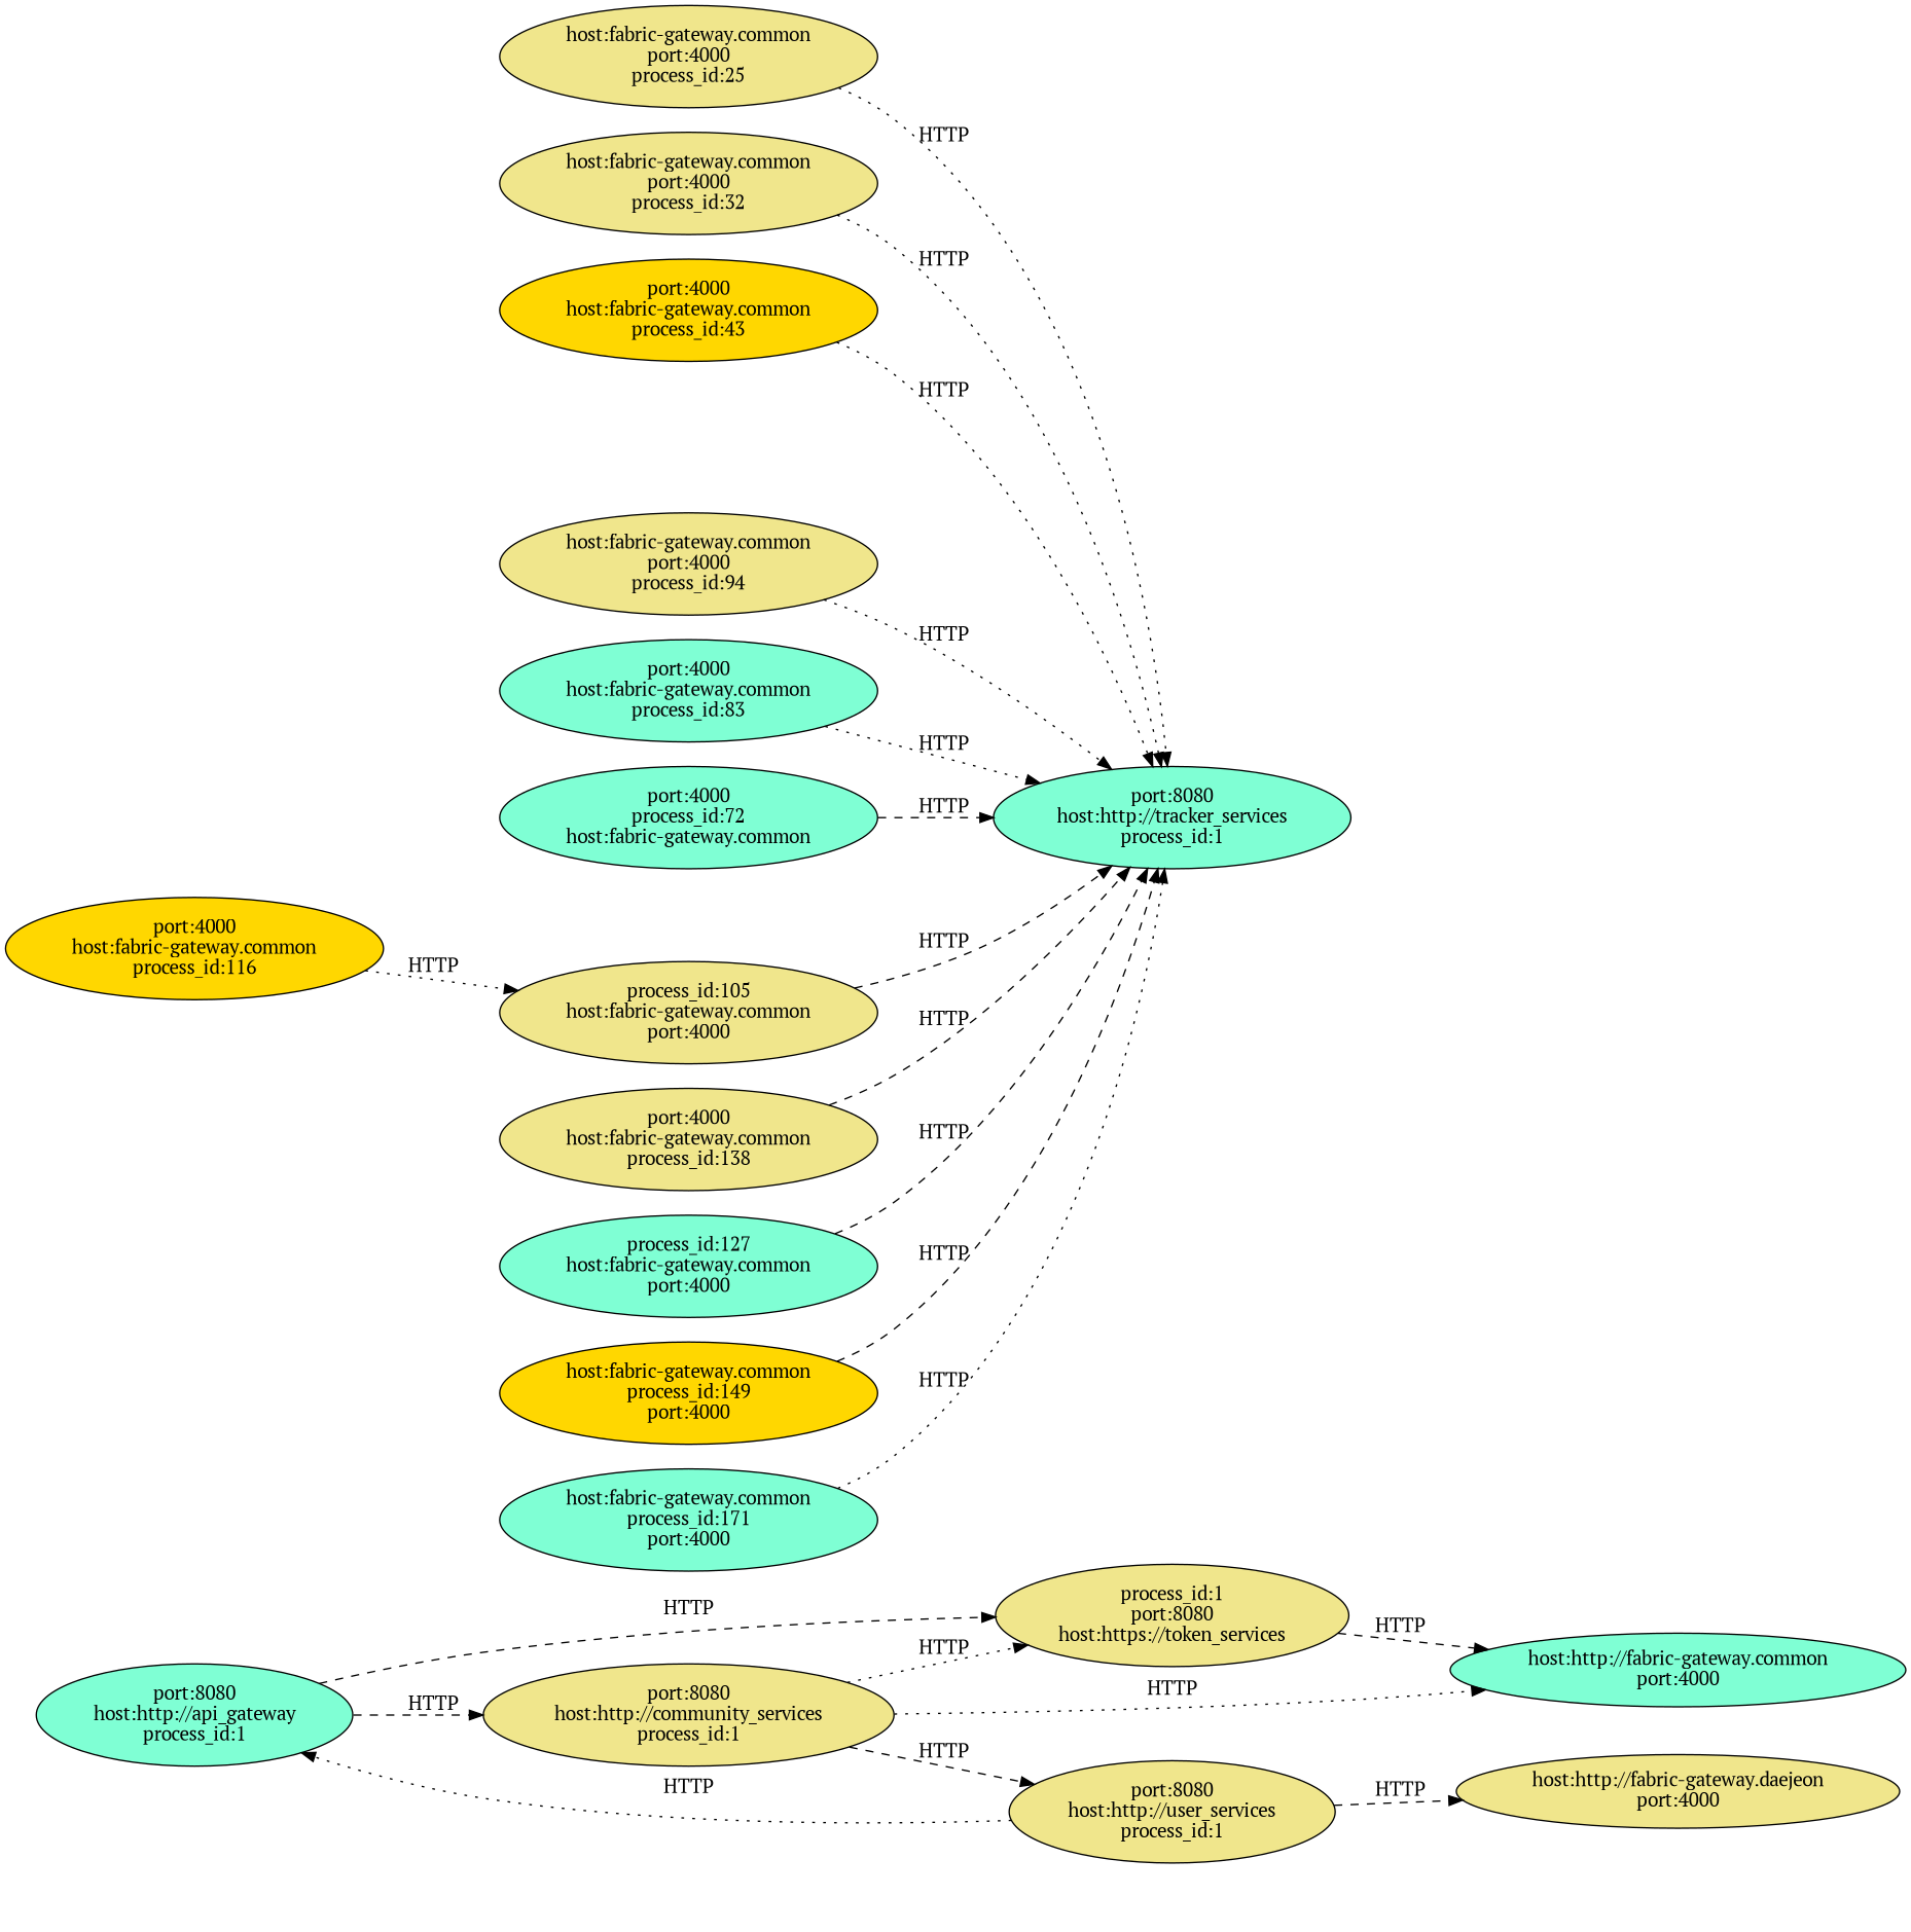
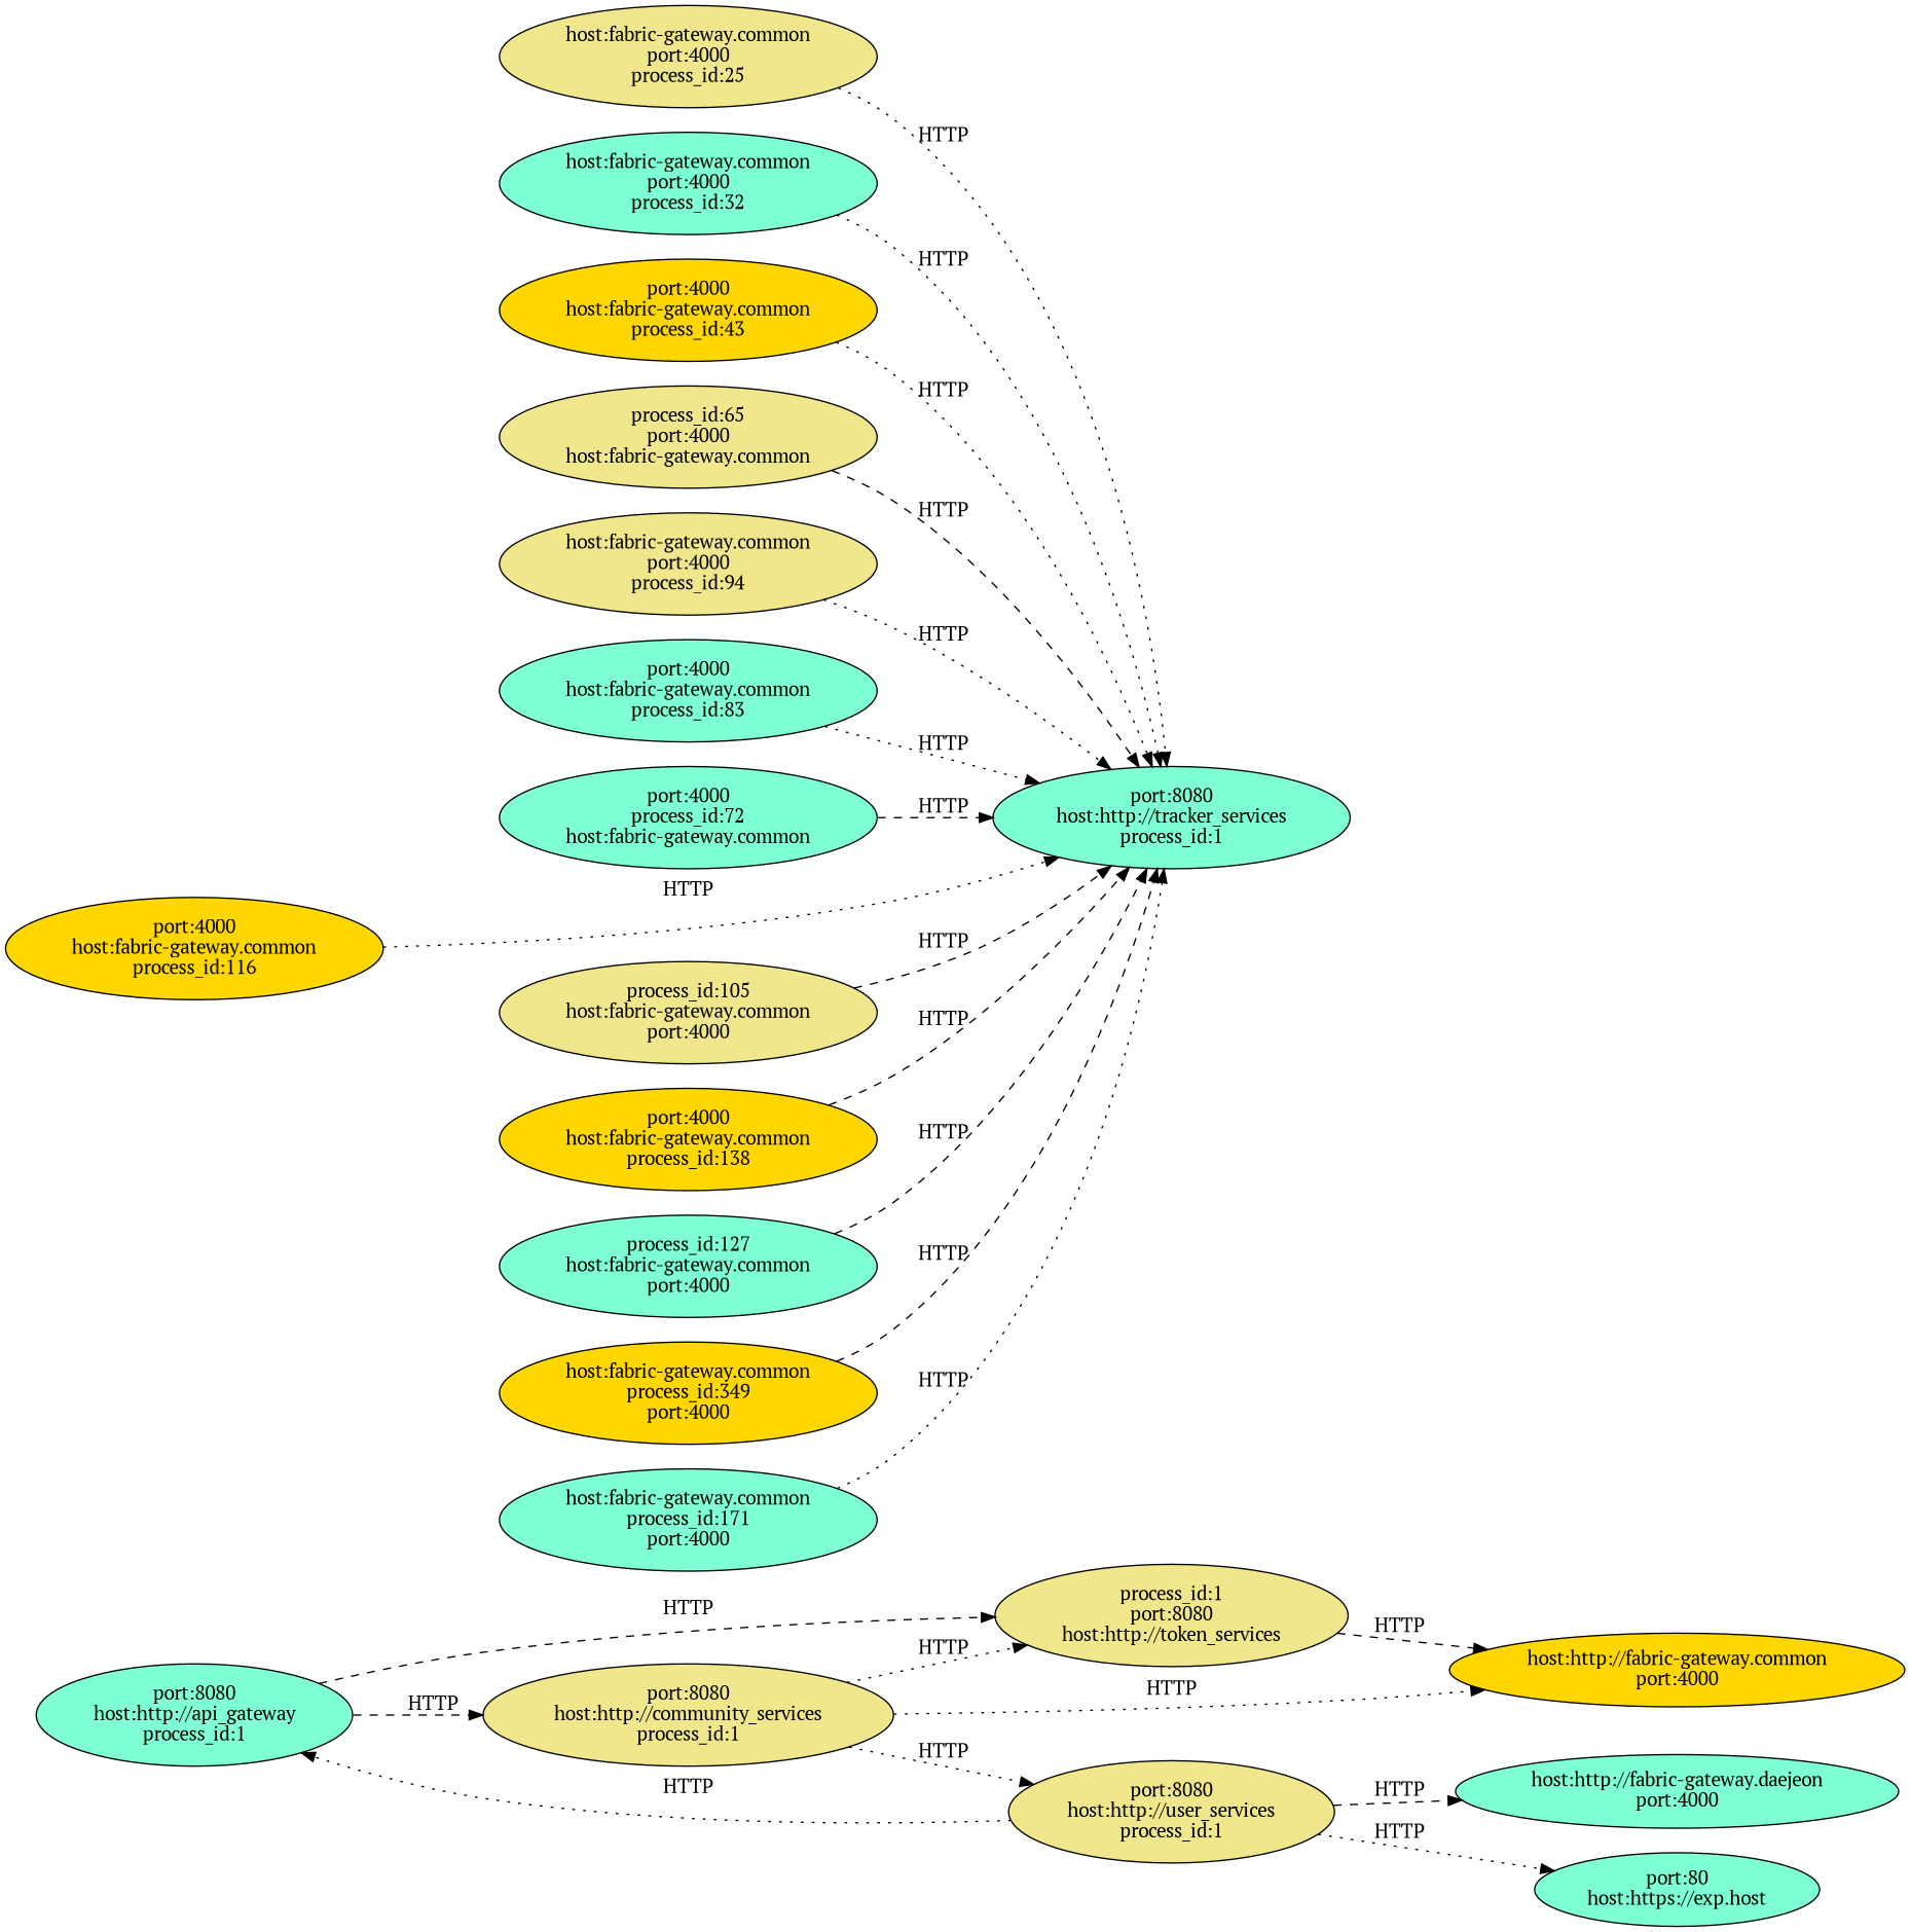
  digraph {
    fontname="PT Serif"
    rankdir=LR
    node [fillcolor=aquamarine fontname="PT Serif" style=filled]
    edge [fontname="PT Serif" style=dashed]
    n1 [label="port:8080\nhost:http://api_gateway\nprocess_id:1\n"]
    n2 [fillcolor=khaki label="port:8080\nhost:http://community_services\nprocess_id:1\n"]
-   n3 [fillcolor=khaki label="process_id:1\nport:8080\nhost:https://token_services\n"]
+   n3 [fillcolor=khaki label="process_id:1\nport:8080\nhost:http://token_services\n"]
    n4 [fillcolor=khaki label="port:8080\nhost:http://user_services\nprocess_id:1\n"]
-   n5 [label="host:http://fabric-gateway.common\nport:4000\n"]
-   n6 [fillcolor=khaki label="host:http://fabric-gateway.daejeon\nport:4000\n"]
+   n5 [fillcolor=gold label="host:http://fabric-gateway.common\nport:4000\n"]
+   n6 [label="host:http://fabric-gateway.daejeon\nport:4000\n"]
+   n7 [label="port:80\nhost:https://exp.host\n"]
    n8 [label="port:8080\nhost:http://tracker_services\nprocess_id:1\n"]
    n9 [fillcolor=khaki label="host:fabric-gateway.common\nport:4000\nprocess_id:25\n"]
-   n10 [fillcolor=khaki label="host:fabric-gateway.common\nport:4000\nprocess_id:32\n"]
+   n10 [label="host:fabric-gateway.common\nport:4000\nprocess_id:32\n"]
    n11 [fillcolor=gold label="port:4000\nhost:fabric-gateway.common\nprocess_id:43\n"]
+   n12 [fillcolor=khaki label="process_id:65\nport:4000\nhost:fabric-gateway.common\n"]
    n13 [fillcolor=khaki label="host:fabric-gateway.common\nport:4000\nprocess_id:94\n"]
    n14 [label="port:4000\nhost:fabric-gateway.common\nprocess_id:83\n"]
    n15 [label="port:4000\nprocess_id:72\nhost:fabric-gateway.common\n"]
    n16 [fillcolor=khaki label="process_id:105\nhost:fabric-gateway.common\nport:4000\n"]
    n17 [fillcolor=gold label="port:4000\nhost:fabric-gateway.common\nprocess_id:116\n"]
-   n18 [fillcolor=khaki label="port:4000\nhost:fabric-gateway.common\nprocess_id:138\n"]
+   n18 [fillcolor=gold label="port:4000\nhost:fabric-gateway.common\nprocess_id:138\n"]
    n19 [label="process_id:127\nhost:fabric-gateway.common\nport:4000\n"]
-   n20 [fillcolor=gold label="host:fabric-gateway.common\nprocess_id:149\nport:4000\n"]
+   n20 [fillcolor=gold label="host:fabric-gateway.common\nprocess_id:349\nport:4000\n"]
    n21 [label="host:fabric-gateway.common\nprocess_id:171\nport:4000\n"]
    n1 -> n2 [label=HTTP]
    n1 -> n3 [label=HTTP]
    n2 -> n3 [label=HTTP style=dotted]
-   n2 -> n4 [label=HTTP]
+   n2 -> n4 [label=HTTP style=dotted]
    n2 -> n5 [label=HTTP style=dotted]
    n3 -> n5 [label=HTTP]
    n4 -> n1 [label=HTTP style=dotted]
    n4 -> n6 [label=HTTP]
+   n4 -> n7 [label=HTTP style=dotted]
    n9 -> n8 [label=HTTP style=dotted]
    n10 -> n8 [label=HTTP style=dotted]
    n11 -> n8 [label=HTTP style=dotted]
+   n12 -> n8 [label=HTTP]
    n13 -> n8 [label=HTTP style=dotted]
    n14 -> n8 [label=HTTP style=dotted]
    n15 -> n8 [label=HTTP]
    n16 -> n8 [label=HTTP]
-   n17 -> n16 [label=HTTP style=dotted]
+   n17 -> n8 [label=HTTP style=dotted]
    n18 -> n8 [label=HTTP]
    n19 -> n8 [label=HTTP]
    n20 -> n8 [label=HTTP]
    n21 -> n8 [label=HTTP style=dotted]
  }
